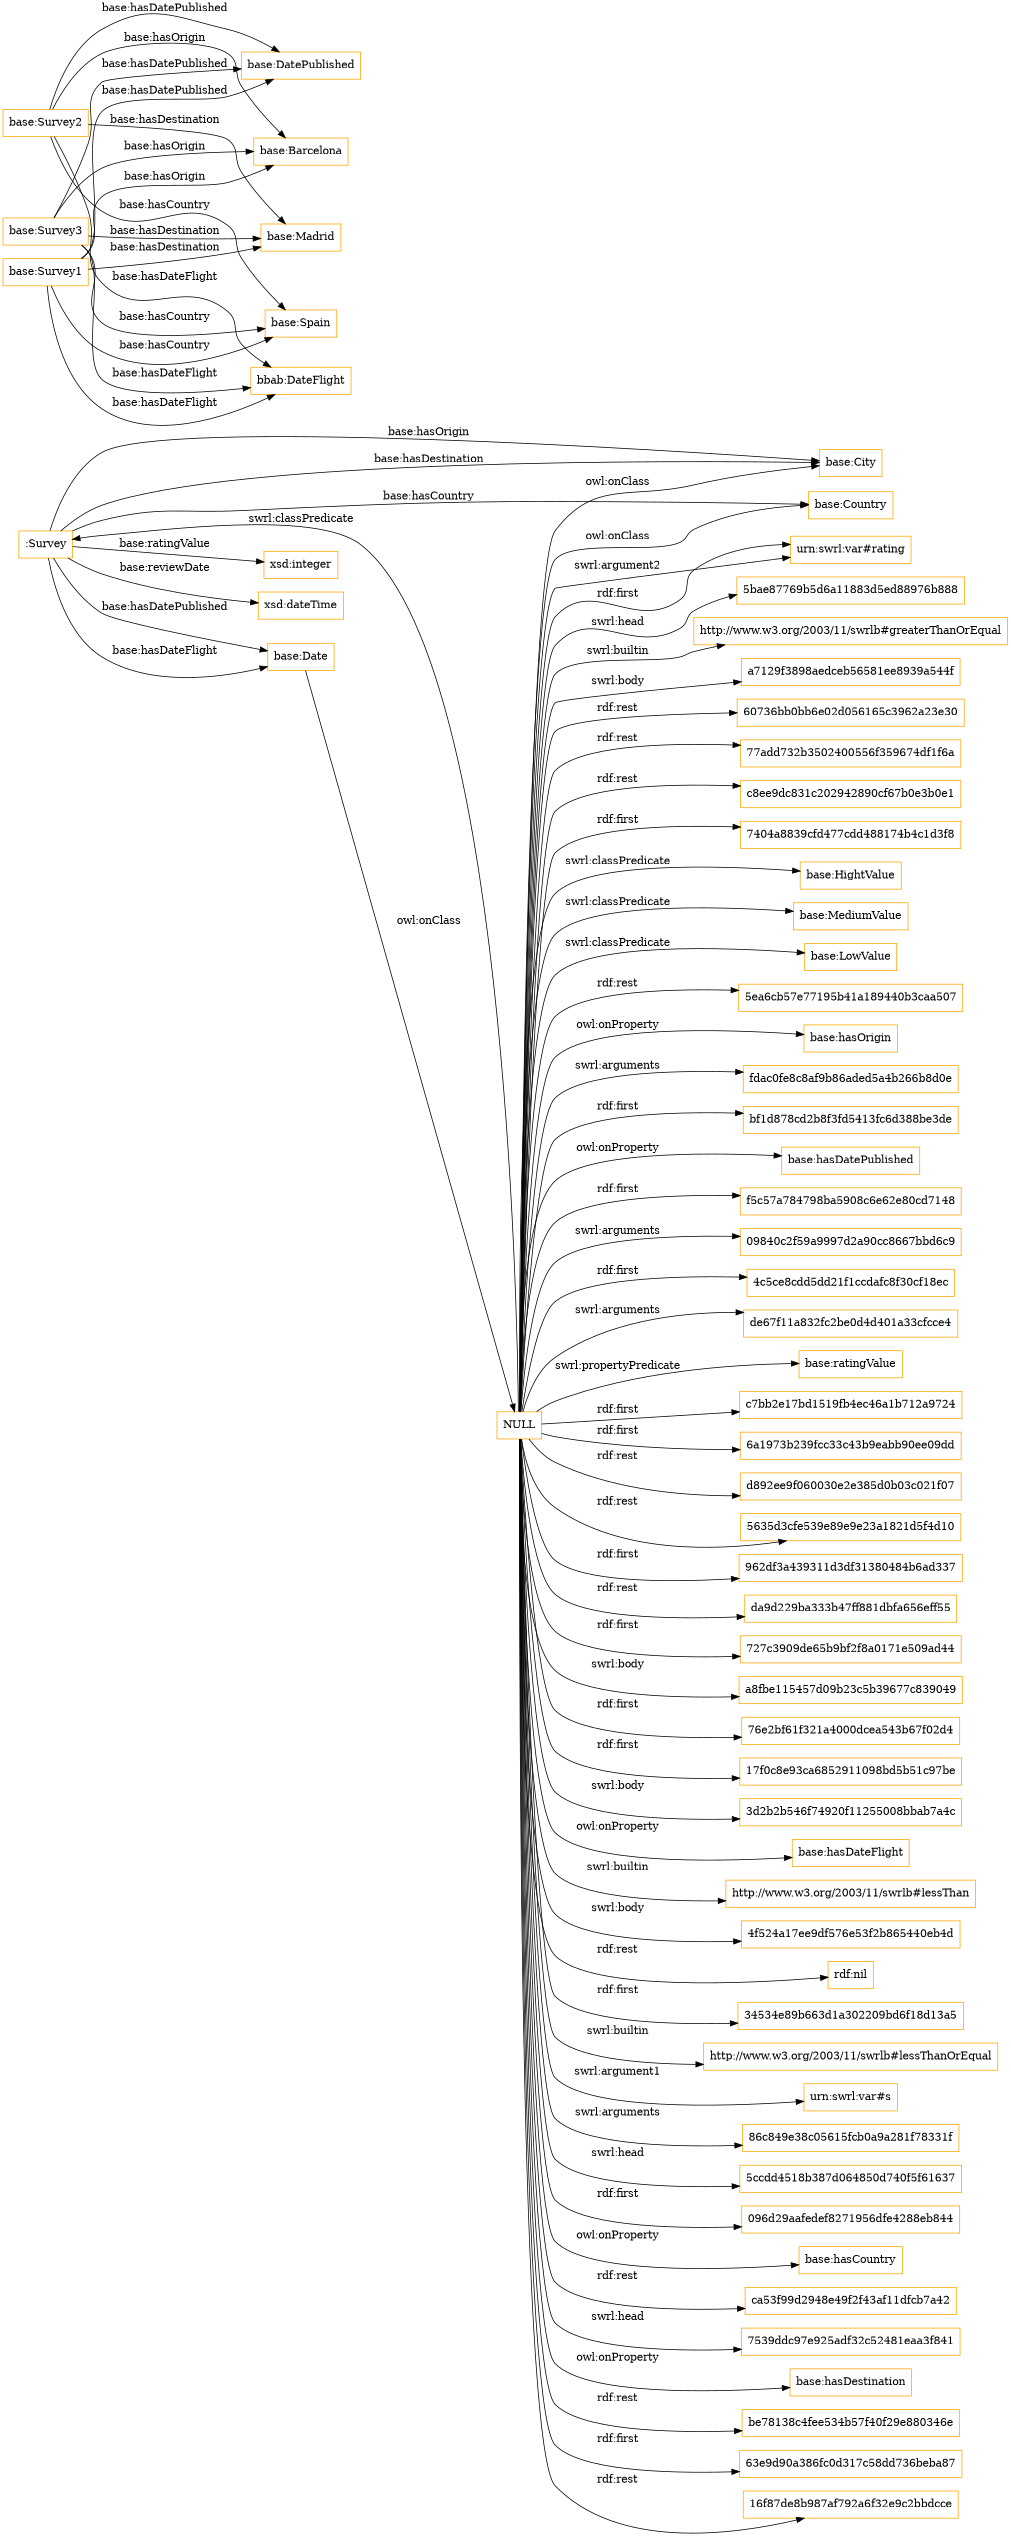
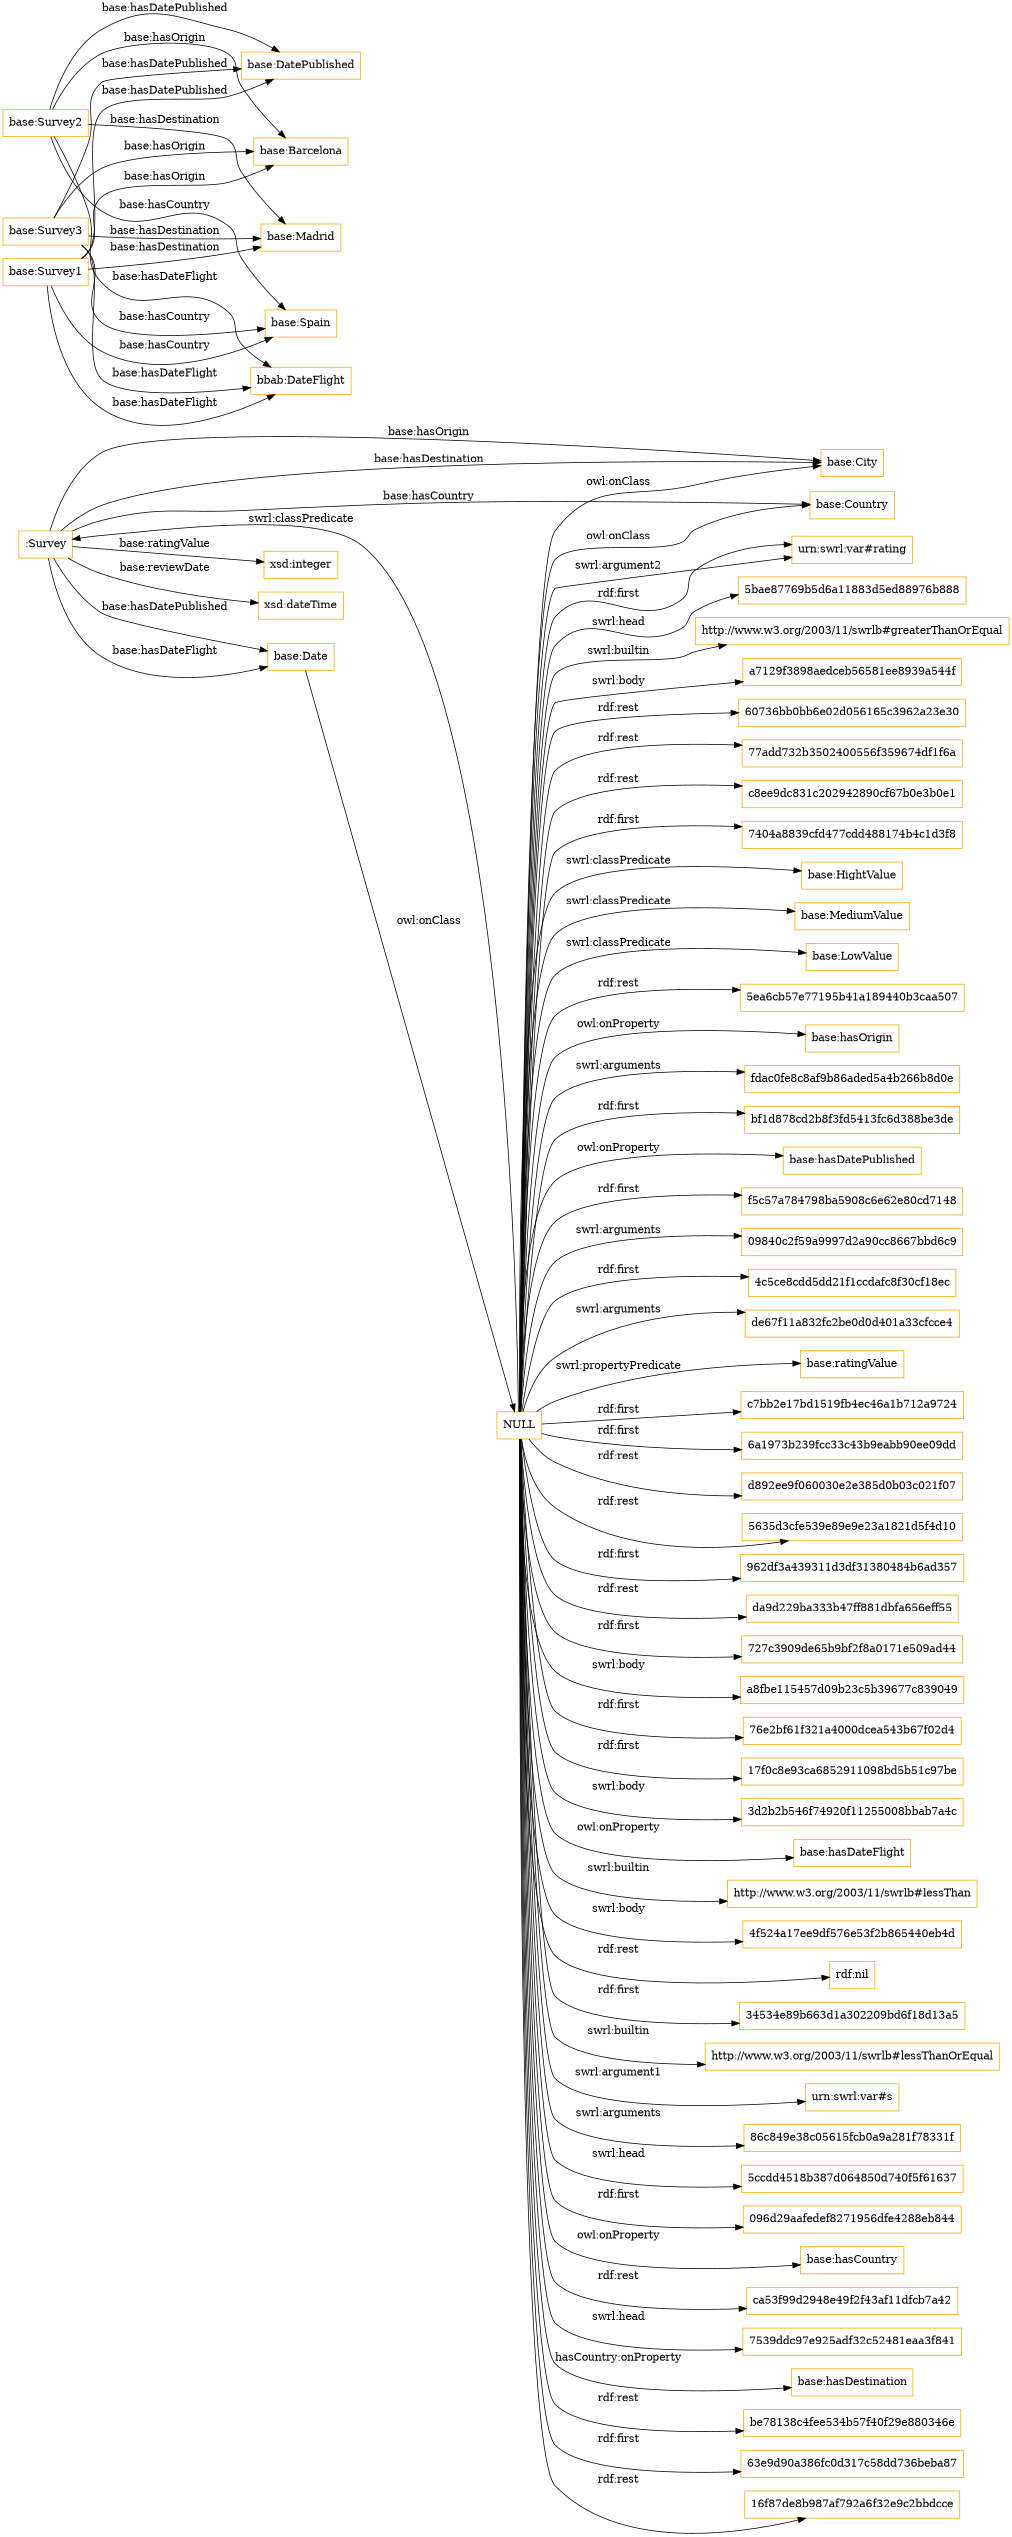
  digraph {
    rankdir=LR
    node [color=orange shape=rectangle]
    ":Survey"
    "base:City"
    "base:Country"
    "base:Date"
    "xsd:integer"
    "xsd:dateTime"
    NULL
    "base:Survey2"
    "base:DatePublished"
    "base:Spain"
    "base:Barcelona"
    n12 [label="bbab:DateFlight"]
    "base:Madrid"
    "base:Survey3"
    "base:HightValue"
    "base:MediumValue"
    "base:LowValue"
    "5ea6cb57e77195b41a189440b3caa507"
    "base:hasOrigin"
    fdac0fe8c8af9b86aded5a4b266b8d0e
    bf1d878cd2b8f3fd5413fc6d388be3de
    "base:hasDatePublished"
    f5c57a784798ba5908c6e62e80cd7148
    "09840c2f59a9997d2a90cc8667bbd6c9"
    "4c5ce8cdd5dd21f1ccdafc8f30cf18ec"
-   de67f11a832fc2be0d4d401a33cfcce4
+   de67f11a832fc2be0d4d401a33cfcce4 [label=de67f11a832fc2be0d0d401a33cfcce4]
    "base:ratingValue"
    c7bb2e17bd1519fb4ec46a1b712a9724
    "6a1973b239fcc33c43b9eabb90ee09dd"
    d892ee9f060030e2e385d0b03c021f07
    "5635d3cfe539e89e9e23a1821d5f4d10"
-   "962df3a439311d3df31380484b6ad337"
+   "962df3a439311d3df31380484b6ad337" [label="962df3a439311d3df31380484b6ad357"]
    da9d229ba333b47ff881dbfa656eff55
    n34 [label="727c3909de65b9bf2f8a0171e509ad44"]
    a8fbe115457d09b23c5b39677c839049
    "76e2bf61f321a4000dcea543b67f02d4"
    "17f0c8e93ca6852911098bd5b51c97be"
    "3d2b2b546f74920f11255008bbab7a4c"
    "base:hasDateFlight"
    "http://www.w3.org/2003/11/swrlb#lessThan"
    "4f524a17ee9df576e53f2b865440eb4d"
    "rdf:nil"
    "34534e89b663d1a302209bd6f18d13a5"
    "http://www.w3.org/2003/11/swrlb#lessThanOrEqual"
    "urn:swrl:var#s"
    "86c849e38c05615fcb0a9a281f78331f"
    "5ccdd4518b387d064850d740f5f61637"
    "096d29aafedef8271956dfe4288eb844"
    "base:hasCountry"
    ca53f99d2948e49f2f43af11dfcb7a42
    "7539ddc97e925adf32c52481eaa3f841"
    "base:hasDestination"
    be78138c4fee534b57f40f29e880346e
    "63e9d90a386fc0d317c58dd736beba87"
    "16f87de8b987af792a6f32e9c2bbdcce"
    "urn:swrl:var#rating"
    "5bae87769b5d6a11883d5ed88976b888"
    "http://www.w3.org/2003/11/swrlb#greaterThanOrEqual"
    a7129f3898aedceb56581ee8939a544f
    "60736bb0bb6e02d056165c3962a23e30"
    "77add732b3502400556f359674df1f6a"
    c8ee9dc831c202942890cf67b0e3b0e1
    "7404a8839cfd477cdd488174b4c1d3f8"
    "base:Survey1"
    ":Survey" -> "base:City" [label="base:hasOrigin"]
    ":Survey" -> "base:City" [label="base:hasDestination"]
    ":Survey" -> "base:Country" [label="base:hasCountry"]
    ":Survey" -> "base:Date" [label="base:hasDatePublished"]
    ":Survey" -> "base:Date" [label="base:hasDateFlight"]
    ":Survey" -> "xsd:integer" [label="base:ratingValue"]
    ":Survey" -> "xsd:dateTime" [label="base:reviewDate"]
    "base:Date" -> NULL [label="owl:onClass"]
    NULL -> ":Survey" [label="swrl:classPredicate"]
    NULL -> "base:City" [label="owl:onClass"]
    NULL -> "base:Country" [label="owl:onClass"]
    NULL -> "base:HightValue" [label="swrl:classPredicate"]
    NULL -> "base:MediumValue" [label="swrl:classPredicate"]
    NULL -> "base:LowValue" [label="swrl:classPredicate"]
    NULL -> "5ea6cb57e77195b41a189440b3caa507" [label="rdf:rest"]
    NULL -> "base:hasOrigin" [label="owl:onProperty"]
    NULL -> fdac0fe8c8af9b86aded5a4b266b8d0e [label="swrl:arguments"]
    NULL -> bf1d878cd2b8f3fd5413fc6d388be3de [label="rdf:first"]
    NULL -> "base:hasDatePublished" [label="owl:onProperty"]
    NULL -> f5c57a784798ba5908c6e62e80cd7148 [label="rdf:first"]
    NULL -> "09840c2f59a9997d2a90cc8667bbd6c9" [label="swrl:arguments"]
    NULL -> "4c5ce8cdd5dd21f1ccdafc8f30cf18ec" [label="rdf:first"]
    NULL -> de67f11a832fc2be0d4d401a33cfcce4 [label="swrl:arguments"]
    NULL -> "base:ratingValue" [label="swrl:propertyPredicate"]
    NULL -> c7bb2e17bd1519fb4ec46a1b712a9724 [label="rdf:first"]
    NULL -> "6a1973b239fcc33c43b9eabb90ee09dd" [label="rdf:first"]
    NULL -> d892ee9f060030e2e385d0b03c021f07 [label="rdf:rest"]
    NULL -> "5635d3cfe539e89e9e23a1821d5f4d10" [label="rdf:rest"]
    NULL -> "962df3a439311d3df31380484b6ad337" [label="rdf:first"]
    NULL -> da9d229ba333b47ff881dbfa656eff55 [label="rdf:rest"]
    NULL -> n34 [label="rdf:first"]
    NULL -> a8fbe115457d09b23c5b39677c839049 [label="swrl:body"]
    NULL -> "76e2bf61f321a4000dcea543b67f02d4" [label="rdf:first"]
    NULL -> "17f0c8e93ca6852911098bd5b51c97be" [label="rdf:first"]
    NULL -> "3d2b2b546f74920f11255008bbab7a4c" [label="swrl:body"]
    NULL -> "base:hasDateFlight" [label="owl:onProperty"]
    NULL -> "http://www.w3.org/2003/11/swrlb#lessThan" [label="swrl:builtin"]
    NULL -> "4f524a17ee9df576e53f2b865440eb4d" [label="swrl:body"]
    NULL -> "rdf:nil" [label="rdf:rest"]
    NULL -> "34534e89b663d1a302209bd6f18d13a5" [label="rdf:first"]
    NULL -> "http://www.w3.org/2003/11/swrlb#lessThanOrEqual" [label="swrl:builtin"]
    NULL -> "urn:swrl:var#s" [label="swrl:argument1"]
    NULL -> "86c849e38c05615fcb0a9a281f78331f" [label="swrl:arguments"]
    NULL -> "5ccdd4518b387d064850d740f5f61637" [label="swrl:head"]
    NULL -> "096d29aafedef8271956dfe4288eb844" [label="rdf:first"]
    NULL -> "base:hasCountry" [label="owl:onProperty"]
    NULL -> ca53f99d2948e49f2f43af11dfcb7a42 [label="rdf:rest"]
    NULL -> "7539ddc97e925adf32c52481eaa3f841" [label="swrl:head"]
-   NULL -> "base:hasDestination" [label="owl:onProperty"]
+   NULL -> "base:hasDestination" [label="hasCountry:onProperty"]
    NULL -> be78138c4fee534b57f40f29e880346e [label="rdf:rest"]
    NULL -> "63e9d90a386fc0d317c58dd736beba87" [label="rdf:first"]
    NULL -> "16f87de8b987af792a6f32e9c2bbdcce" [label="rdf:rest"]
    NULL -> "urn:swrl:var#rating" [label="rdf:first"]
    NULL -> "urn:swrl:var#rating" [label="swrl:argument2"]
    NULL -> "5bae87769b5d6a11883d5ed88976b888" [label="swrl:head"]
    NULL -> "http://www.w3.org/2003/11/swrlb#greaterThanOrEqual" [label="swrl:builtin"]
    NULL -> a7129f3898aedceb56581ee8939a544f [label="swrl:body"]
    NULL -> "60736bb0bb6e02d056165c3962a23e30" [label="rdf:rest"]
    NULL -> "77add732b3502400556f359674df1f6a" [label="rdf:rest"]
    NULL -> c8ee9dc831c202942890cf67b0e3b0e1 [label="rdf:rest"]
    NULL -> "7404a8839cfd477cdd488174b4c1d3f8" [label="rdf:first"]
    "base:Survey2" -> "base:DatePublished" [label="base:hasDatePublished"]
    "base:Survey2" -> "base:Spain" [label="base:hasCountry"]
    "base:Survey2" -> "base:Barcelona" [label="base:hasOrigin"]
    "base:Survey2" -> n12 [label="base:hasDateFlight"]
    "base:Survey2" -> "base:Madrid" [label="base:hasDestination"]
    "base:Survey3" -> "base:DatePublished" [label="base:hasDatePublished"]
    "base:Survey3" -> "base:Spain" [label="base:hasCountry"]
    "base:Survey3" -> "base:Barcelona" [label="base:hasOrigin"]
    "base:Survey3" -> n12 [label="base:hasDateFlight"]
    "base:Survey3" -> "base:Madrid" [label="base:hasDestination"]
    "base:Survey1" -> "base:DatePublished" [label="base:hasDatePublished"]
    "base:Survey1" -> "base:Spain" [label="base:hasCountry"]
    "base:Survey1" -> "base:Barcelona" [label="base:hasOrigin"]
    "base:Survey1" -> n12 [label="base:hasDateFlight"]
    "base:Survey1" -> "base:Madrid" [label="base:hasDestination"]
  }
